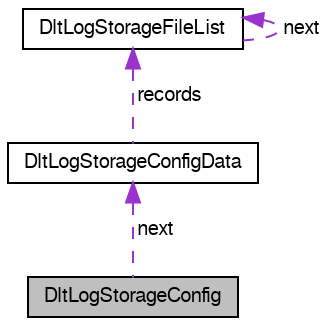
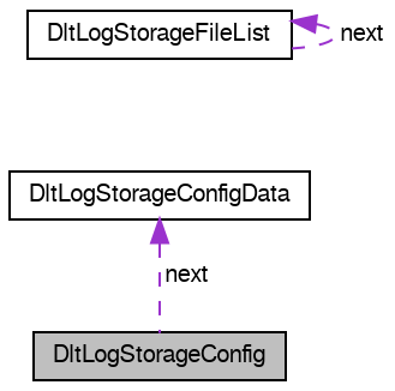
  digraph {
    node [color=black fillcolor=white fontname=FreeSans fontsize=10 shape=record style=filled]
    edge [color=darkorchid3 dir=back fontname=FreeSans fontsize=10 labelfontname=FreeSans labelfontsize=10 style=dashed]
    n1 [fillcolor=grey75 fontcolor=black height=0.2 label=DltLogStorageConfig width=0.4]
    n2 [height=0.2 label=DltLogStorageConfigData width=0.4]
    n3 [height=0.2 label=DltLogStorageFileList width=0.4]
    n2 -> n1 [label=" next"]
-   n3 -> n2 [label=" records"]
    n3 -> n3 [label=" next"]
  }
